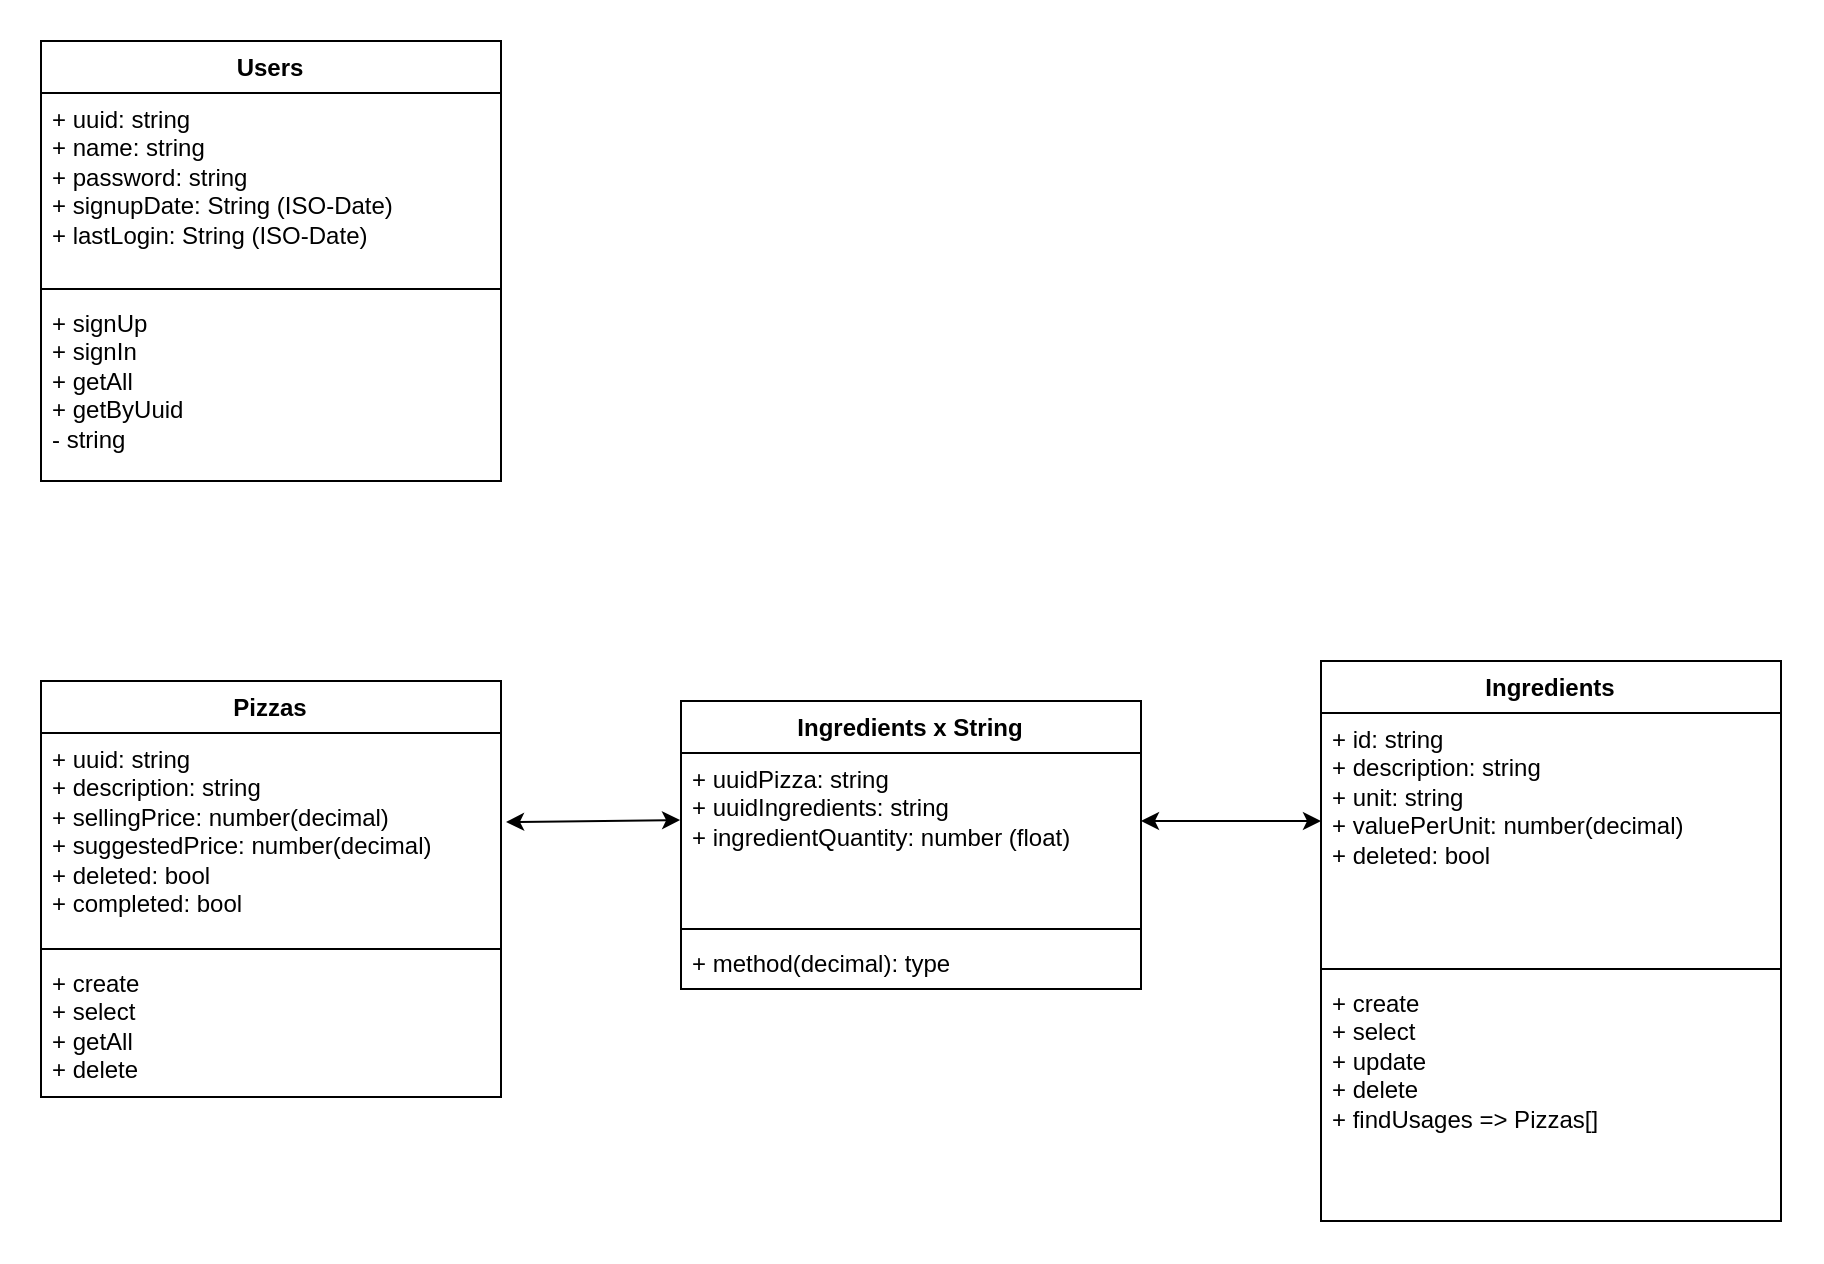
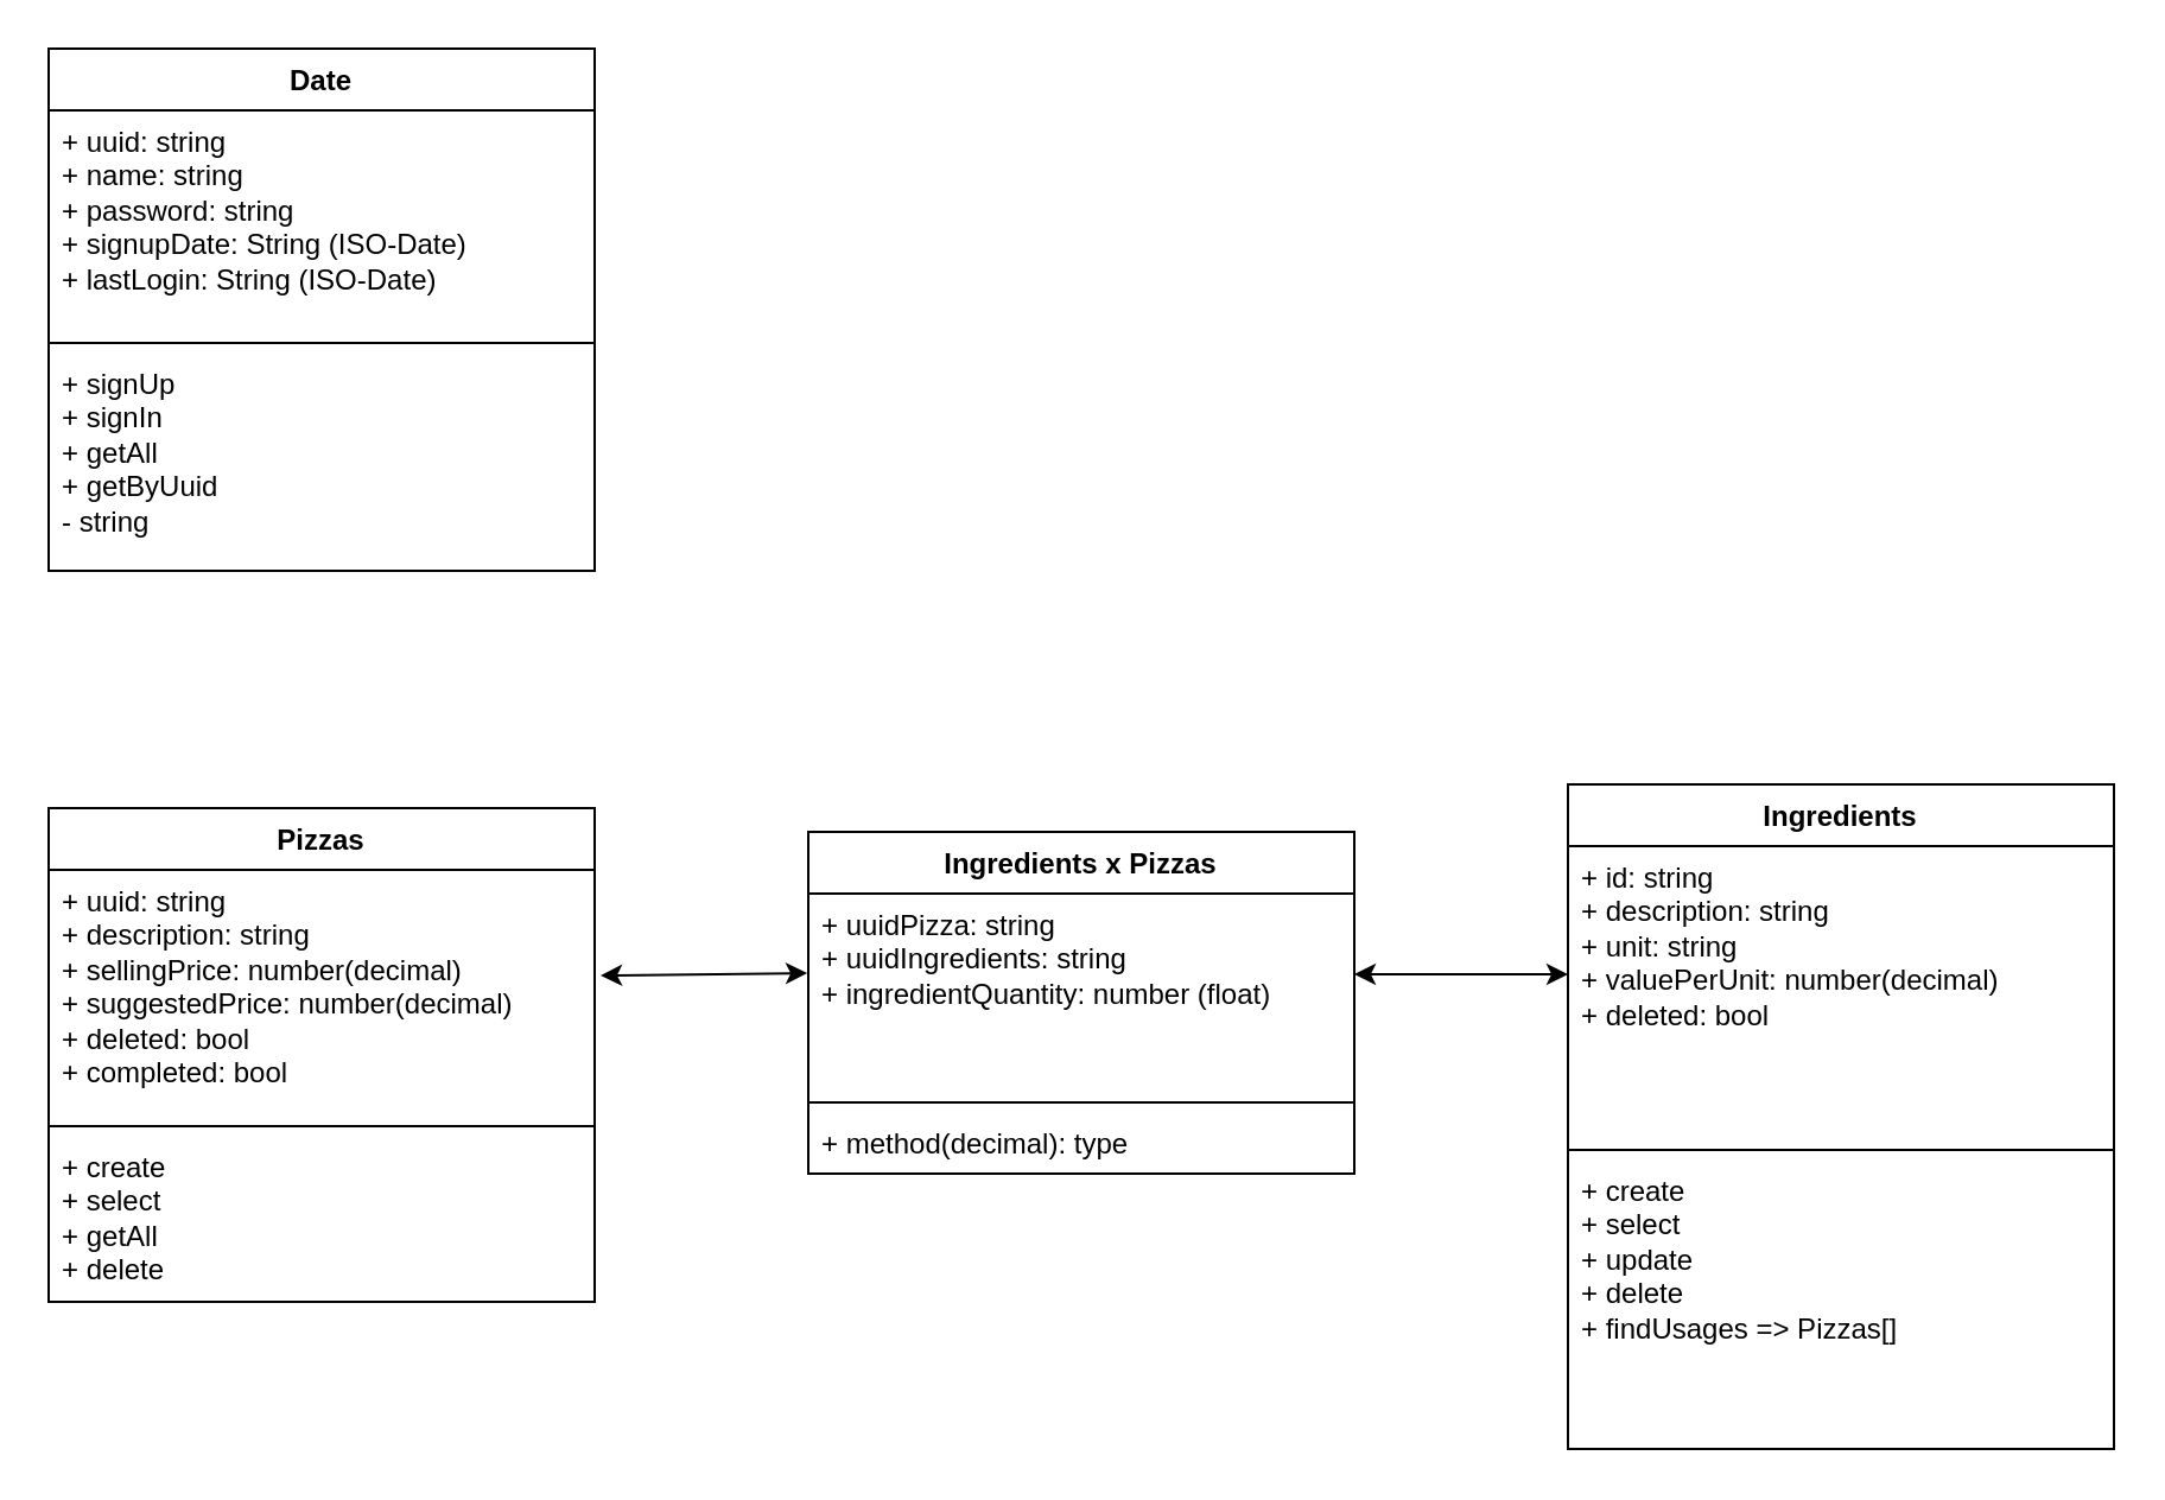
  <mxCell id="0" />
  <mxCell id="1" parent="0" />
  <mxCell id="2" value="Pizzas" style="swimlane;fontStyle=1;align=center;verticalAlign=top;childLayout=stackLayout;horizontal=1;startSize=26;horizontalStack=0;resizeParent=1;resizeParentMax=0;resizeLast=0;collapsible=1;marginBottom=0;whiteSpace=wrap;html=1;" parent="1" vertex="1"><mxGeometry x="20" y="340" width="230" height="208" as="geometry"><mxRectangle x="170" y="230" width="100" height="30" as="alternateBounds" /></mxGeometry></mxCell>
  <mxCell id="3" value="+ uuid: string&lt;br&gt;+&amp;nbsp;description: string&lt;br&gt;+&amp;nbsp;sellingPrice: number(decimal)&lt;br&gt;+ suggestedPrice: number(decimal)&lt;br&gt;+ deleted: bool&lt;br&gt;+ completed: bool" style="text;strokeColor=none;fillColor=none;align=left;verticalAlign=top;spacingLeft=4;spacingRight=4;overflow=hidden;rotatable=0;points=[[0,0.5],[1,0.5]];portConstraint=eastwest;whiteSpace=wrap;html=1;" parent="2" vertex="1"><mxGeometry y="26" width="230" height="104" as="geometry" /></mxCell>
  <mxCell id="4" value="" style="line;strokeWidth=1;fillColor=none;align=left;verticalAlign=middle;spacingTop=-1;spacingLeft=3;spacingRight=3;rotatable=0;labelPosition=right;points=[];portConstraint=eastwest;strokeColor=inherit;" parent="2" vertex="1"><mxGeometry y="130" width="230" height="8" as="geometry" /></mxCell>
  <mxCell id="5" value="+ create&lt;br style=&quot;border-color: var(--border-color);&quot;&gt;+ select&lt;br style=&quot;border-color: var(--border-color);&quot;&gt;+ getAll&lt;br style=&quot;border-color: var(--border-color);&quot;&gt;+ delete" style="text;strokeColor=none;fillColor=none;align=left;verticalAlign=top;spacingLeft=4;spacingRight=4;overflow=hidden;rotatable=0;points=[[0,0.5],[1,0.5]];portConstraint=eastwest;whiteSpace=wrap;html=1;" parent="2" vertex="1"><mxGeometry y="138" width="230" height="70" as="geometry" /></mxCell>
  <mxCell id="6" value="Ingredients" style="swimlane;fontStyle=1;align=center;verticalAlign=top;childLayout=stackLayout;horizontal=1;startSize=26;horizontalStack=0;resizeParent=1;resizeParentMax=0;resizeLast=0;collapsible=1;marginBottom=0;whiteSpace=wrap;html=1;" parent="1" vertex="1"><mxGeometry x="660" y="330" width="230" height="280" as="geometry"><mxRectangle x="170" y="230" width="100" height="30" as="alternateBounds" /></mxGeometry></mxCell>
  <mxCell id="7" value="+ id: string&lt;br&gt;+&amp;nbsp;description: string&lt;br&gt;+&amp;nbsp;unit: string&lt;br&gt;+&amp;nbsp;valuePerUnit: number(decimal)&lt;br&gt;+ deleted: bool" style="text;strokeColor=none;fillColor=none;align=left;verticalAlign=top;spacingLeft=4;spacingRight=4;overflow=hidden;rotatable=0;points=[[0,0.5],[1,0.5]];portConstraint=eastwest;whiteSpace=wrap;html=1;" parent="6" vertex="1"><mxGeometry y="26" width="230" height="124" as="geometry" /></mxCell>
  <mxCell id="8" value="" style="line;strokeWidth=1;fillColor=none;align=left;verticalAlign=middle;spacingTop=-1;spacingLeft=3;spacingRight=3;rotatable=0;labelPosition=right;points=[];portConstraint=eastwest;strokeColor=inherit;" parent="6" vertex="1"><mxGeometry y="150" width="230" height="8" as="geometry" /></mxCell>
  <mxCell id="9" value="+ create&lt;br&gt;+ select&lt;br&gt;+ update&lt;br&gt;+ delete&lt;br&gt;+ findUsages =&amp;gt; Pizzas[]" style="text;strokeColor=none;fillColor=none;align=left;verticalAlign=top;spacingLeft=4;spacingRight=4;overflow=hidden;rotatable=0;points=[[0,0.5],[1,0.5]];portConstraint=eastwest;whiteSpace=wrap;html=1;" parent="6" vertex="1"><mxGeometry y="158" width="230" height="122" as="geometry" /></mxCell>
- <mxCell id="10" value="Ingredients x String" style="swimlane;fontStyle=1;align=center;verticalAlign=top;childLayout=stackLayout;horizontal=1;startSize=26;horizontalStack=0;resizeParent=1;resizeParentMax=0;resizeLast=0;collapsible=1;marginBottom=0;whiteSpace=wrap;html=1;" parent="1" vertex="1"><mxGeometry x="340" y="350" width="230" height="144" as="geometry"><mxRectangle x="170" y="230" width="100" height="30" as="alternateBounds" /></mxGeometry></mxCell>
+ <mxCell id="10" value="Ingredients x Pizzas" style="swimlane;fontStyle=1;align=center;verticalAlign=top;childLayout=stackLayout;horizontal=1;startSize=26;horizontalStack=0;resizeParent=1;resizeParentMax=0;resizeLast=0;collapsible=1;marginBottom=0;whiteSpace=wrap;html=1;" parent="1" vertex="1"><mxGeometry x="340" y="350" width="230" height="144" as="geometry"><mxRectangle x="170" y="230" width="100" height="30" as="alternateBounds" /></mxGeometry></mxCell>
  <mxCell id="11" value="+ uuidPizza: string&lt;br&gt;+ uuidIngredients: string&lt;br&gt;+ ingredientQuantity: number (float)" style="text;strokeColor=none;fillColor=none;align=left;verticalAlign=top;spacingLeft=4;spacingRight=4;overflow=hidden;rotatable=0;points=[[0,0.5],[1,0.5]];portConstraint=eastwest;whiteSpace=wrap;html=1;" parent="10" vertex="1"><mxGeometry y="26" width="230" height="84" as="geometry" /></mxCell>
  <mxCell id="12" value="" style="line;strokeWidth=1;fillColor=none;align=left;verticalAlign=middle;spacingTop=-1;spacingLeft=3;spacingRight=3;rotatable=0;labelPosition=right;points=[];portConstraint=eastwest;strokeColor=inherit;" parent="10" vertex="1"><mxGeometry y="110" width="230" height="8" as="geometry" /></mxCell>
  <mxCell id="13" value="+ method(decimal): type" style="text;strokeColor=none;fillColor=none;align=left;verticalAlign=top;spacingLeft=4;spacingRight=4;overflow=hidden;rotatable=0;points=[[0,0.5],[1,0.5]];portConstraint=eastwest;whiteSpace=wrap;html=1;" parent="10" vertex="1"><mxGeometry y="118" width="230" height="26" as="geometry" /></mxCell>
  <mxCell id="14" value="" style="endArrow=classic;startArrow=classic;html=1;rounded=0;exitX=1.011;exitY=0.428;exitDx=0;exitDy=0;entryX=-0.002;entryY=0.399;entryDx=0;entryDy=0;exitPerimeter=0;entryPerimeter=0;" parent="1" source="3" target="11" edge="1"><mxGeometry width="50" height="50" relative="1" as="geometry"><mxPoint x="360" y="470" as="sourcePoint" /><mxPoint x="410" y="420" as="targetPoint" /></mxGeometry></mxCell>
  <mxCell id="15" value="" style="endArrow=classic;startArrow=classic;html=1;rounded=0;exitX=1;exitY=0.5;exitDx=0;exitDy=0;entryX=0;entryY=0.5;entryDx=0;entryDy=0;" parent="1" edge="1"><mxGeometry width="50" height="50" relative="1" as="geometry"><mxPoint x="570" y="410" as="sourcePoint" /><mxPoint x="660" y="410" as="targetPoint" /></mxGeometry></mxCell>
- <mxCell id="16" value="Users" style="swimlane;fontStyle=1;align=center;verticalAlign=top;childLayout=stackLayout;horizontal=1;startSize=26;horizontalStack=0;resizeParent=1;resizeParentMax=0;resizeLast=0;collapsible=1;marginBottom=0;whiteSpace=wrap;html=1;" vertex="1" parent="1"><mxGeometry x="20" y="20" width="230" height="220" as="geometry"><mxRectangle x="170" y="230" width="100" height="30" as="alternateBounds" /></mxGeometry></mxCell>
+ <mxCell id="16" value="Date" style="swimlane;fontStyle=1;align=center;verticalAlign=top;childLayout=stackLayout;horizontal=1;startSize=26;horizontalStack=0;resizeParent=1;resizeParentMax=0;resizeLast=0;collapsible=1;marginBottom=0;whiteSpace=wrap;html=1;" vertex="1" parent="1"><mxGeometry x="20" y="20" width="230" height="220" as="geometry"><mxRectangle x="170" y="230" width="100" height="30" as="alternateBounds" /></mxGeometry></mxCell>
  <mxCell id="17" value="+ uuid: string&lt;br&gt;+&amp;nbsp;name: string&lt;br&gt;+&amp;nbsp;password: string&lt;br&gt;+ signupDate: String (ISO-Date)&lt;br&gt;+ lastLogin: String (ISO-Date)" style="text;strokeColor=none;fillColor=none;align=left;verticalAlign=top;spacingLeft=4;spacingRight=4;overflow=hidden;rotatable=0;points=[[0,0.5],[1,0.5]];portConstraint=eastwest;whiteSpace=wrap;html=1;" vertex="1" parent="16"><mxGeometry y="26" width="230" height="94" as="geometry" /></mxCell>
  <mxCell id="18" value="" style="line;strokeWidth=1;fillColor=none;align=left;verticalAlign=middle;spacingTop=-1;spacingLeft=3;spacingRight=3;rotatable=0;labelPosition=right;points=[];portConstraint=eastwest;strokeColor=inherit;" vertex="1" parent="16"><mxGeometry y="120" width="230" height="8" as="geometry" /></mxCell>
  <mxCell id="19" value="+ signUp&lt;br style=&quot;border-color: var(--border-color);&quot;&gt;+ signIn&lt;br style=&quot;border-color: var(--border-color);&quot;&gt;+ getAll&lt;br style=&quot;border-color: var(--border-color);&quot;&gt;+ getByUuid&lt;br&gt;- string" style="text;strokeColor=none;fillColor=none;align=left;verticalAlign=top;spacingLeft=4;spacingRight=4;overflow=hidden;rotatable=0;points=[[0,0.5],[1,0.5]];portConstraint=eastwest;whiteSpace=wrap;html=1;" vertex="1" parent="16"><mxGeometry y="128" width="230" height="92" as="geometry" /></mxCell>
